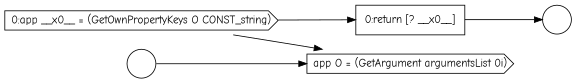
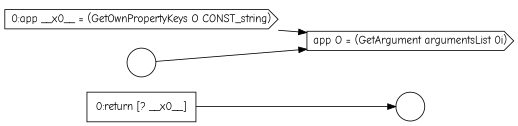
  digraph {
    fontname="Comic Neue"
    rankdir=LR
    node [color=black fillcolor=white fontname="Comic Neue" shape=circle style=filled]
    edge [color=black fontname="Comic Neue"]
    n1 [label=<<font color="black">     <table border="0" cellborder="1" cellspacing="0" cellpadding="10">       <tr><td align="left">0:return [? __x0__]</td></tr>     </table>   </font>> margin=0 shape=none]
    n2 [label=" "]
    n3 [label=<<font color="black">app O = (GetArgument argumentsList 0i)</font>> shape=cds]
    n4 [label=<<font color="black">0:app __x0__ = (GetOwnPropertyKeys O CONST_string)</font>> shape=cds]
    n5 [label=" "]
    n1 -> n2
-   n4 -> n1
    n4 -> n3
    n5 -> n3
  }
